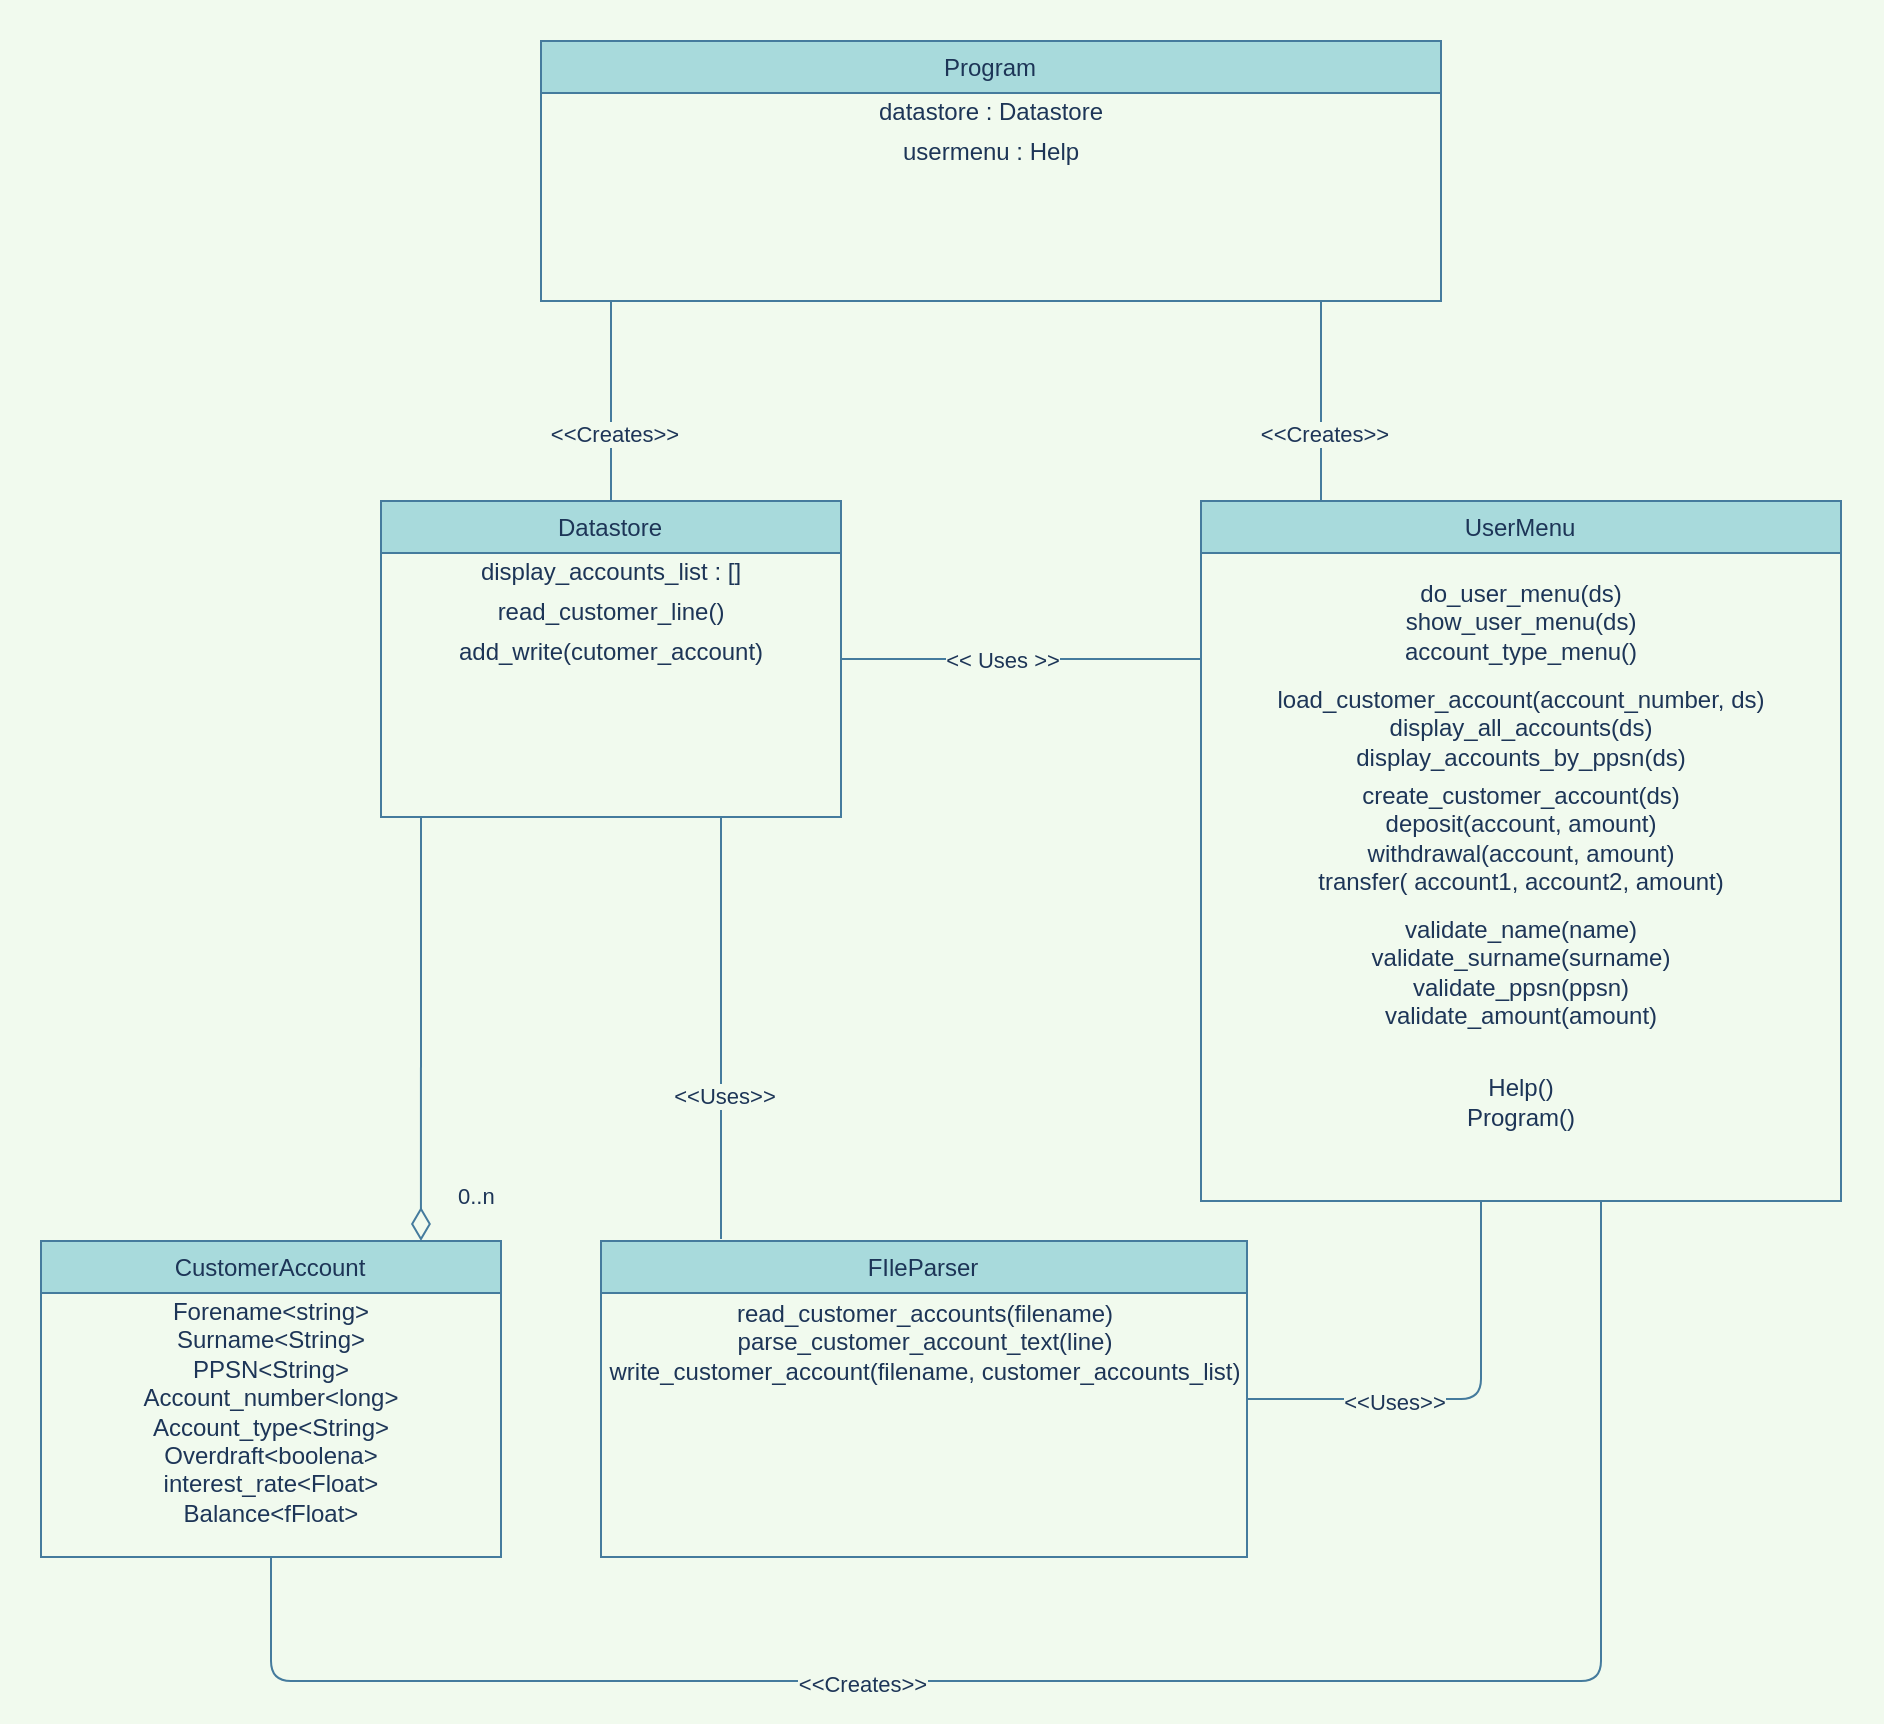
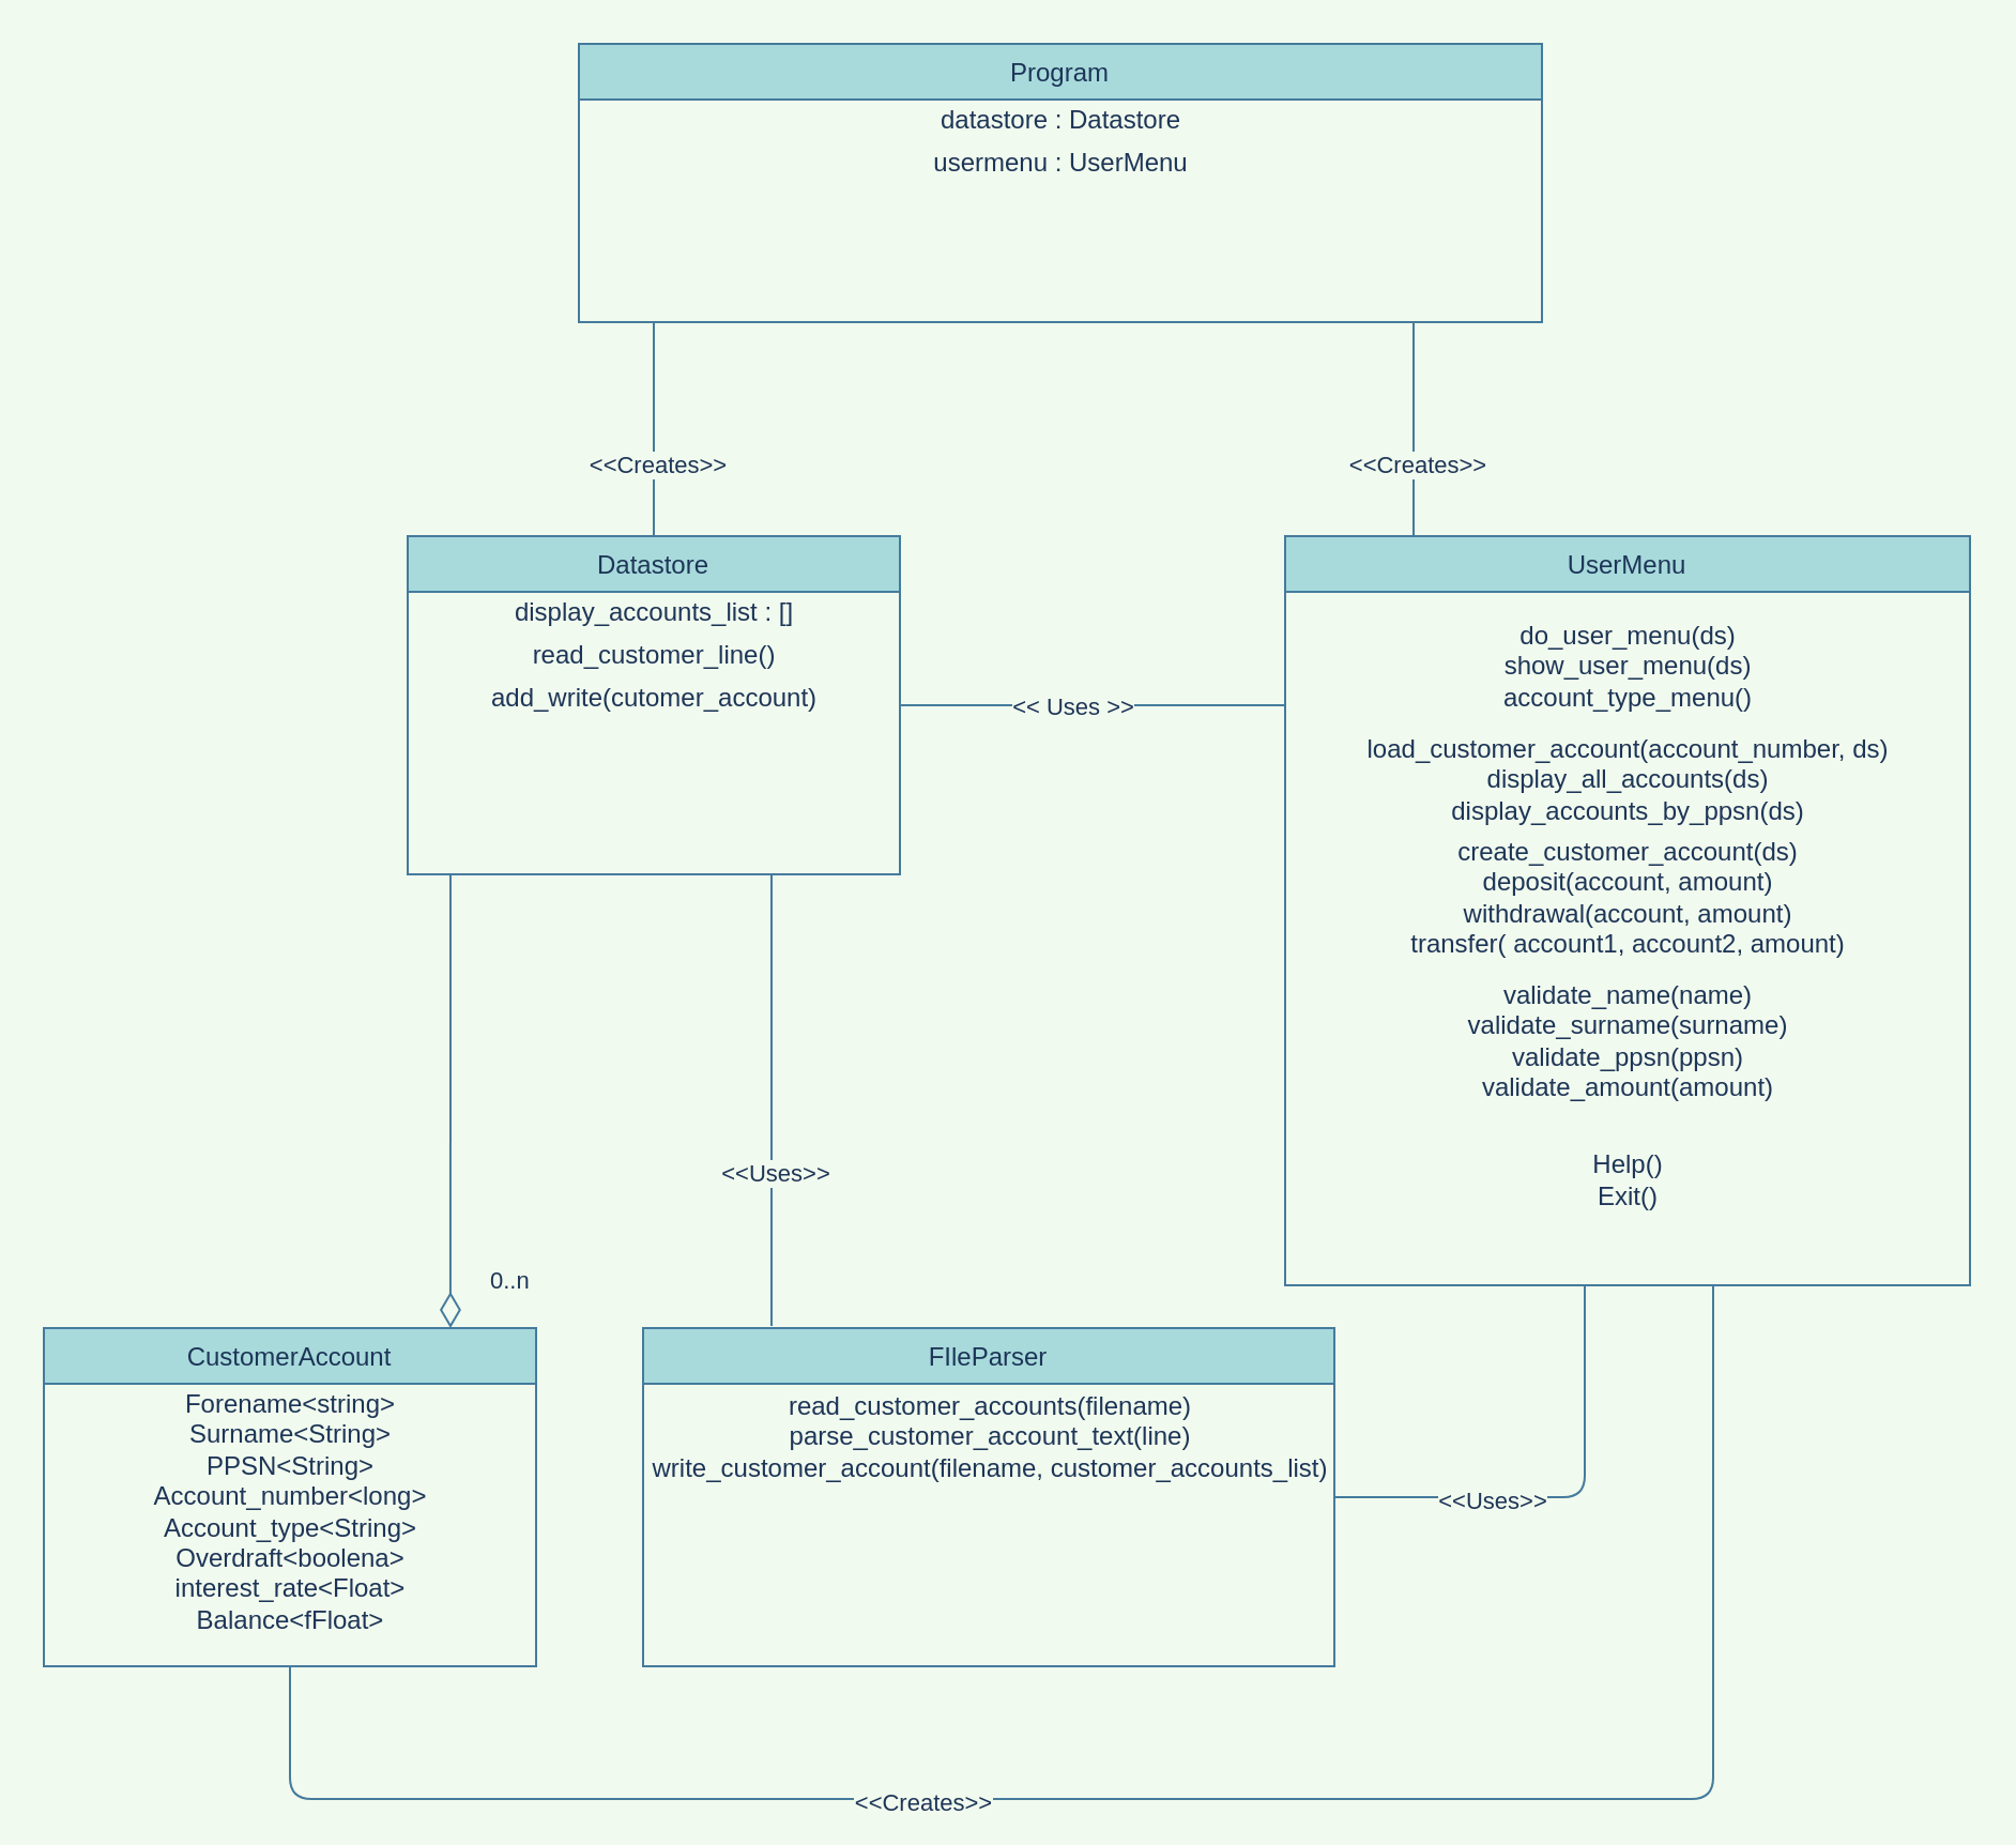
  <mxCell id="0" />
  <mxCell id="1" parent="0" />
  <mxCell id="2" value="Program" style="swimlane;fontStyle=0;align=center;verticalAlign=top;childLayout=stackLayout;horizontal=1;startSize=26;horizontalStack=0;resizeParent=1;resizeLast=0;collapsible=1;marginBottom=0;rounded=0;shadow=0;strokeWidth=1;fillColor=#A8DADC;strokeColor=#457B9D;fontColor=#1D3557;" parent="1" vertex="1"><mxGeometry x="270" y="20" width="450" height="130" as="geometry"><mxRectangle x="230" y="140" width="160" height="26" as="alternateBounds" /></mxGeometry></mxCell>
  <mxCell id="3" value="datastore : Datastore" style="text;html=1;align=center;verticalAlign=middle;resizable=0;points=[];autosize=1;strokeColor=none;fontColor=#1D3557;" parent="2" vertex="1"><mxGeometry y="26" width="450" height="20" as="geometry" /></mxCell>
- <mxCell id="4" value="usermenu : Help" style="text;html=1;align=center;verticalAlign=middle;resizable=0;points=[];autosize=1;strokeColor=none;fontColor=#1D3557;" parent="2" vertex="1"><mxGeometry y="46" width="450" height="20" as="geometry" /></mxCell>
+ <mxCell id="4" value="usermenu : UserMenu" style="text;html=1;align=center;verticalAlign=middle;resizable=0;points=[];autosize=1;strokeColor=none;fontColor=#1D3557;" parent="2" vertex="1"><mxGeometry y="46" width="450" height="20" as="geometry" /></mxCell>
  <mxCell id="5" value="Datastore" style="swimlane;fontStyle=0;align=center;verticalAlign=top;childLayout=stackLayout;horizontal=1;startSize=26;horizontalStack=0;resizeParent=1;resizeLast=0;collapsible=1;marginBottom=0;rounded=0;shadow=0;strokeWidth=1;fillColor=#A8DADC;strokeColor=#457B9D;fontColor=#1D3557;" parent="1" vertex="1"><mxGeometry x="190" y="250" width="230" height="158" as="geometry"><mxRectangle x="230" y="140" width="160" height="26" as="alternateBounds" /></mxGeometry></mxCell>
  <mxCell id="6" value="display_accounts_list : []" style="text;html=1;align=center;verticalAlign=middle;resizable=0;points=[];autosize=1;strokeColor=none;fontColor=#1D3557;" parent="5" vertex="1"><mxGeometry y="26" width="230" height="20" as="geometry" /></mxCell>
  <mxCell id="7" value="read_customer_line()" style="text;html=1;align=center;verticalAlign=middle;resizable=0;points=[];autosize=1;strokeColor=none;fontColor=#1D3557;" parent="5" vertex="1"><mxGeometry y="46" width="230" height="20" as="geometry" /></mxCell>
  <mxCell id="8" value="add_write(cutomer_account)" style="text;html=1;align=center;verticalAlign=middle;resizable=0;points=[];autosize=1;strokeColor=none;fontColor=#1D3557;" parent="5" vertex="1"><mxGeometry y="66" width="230" height="20" as="geometry" /></mxCell>
  <mxCell id="9" value="UserMenu" style="swimlane;fontStyle=0;align=center;verticalAlign=top;childLayout=stackLayout;horizontal=1;startSize=26;horizontalStack=0;resizeParent=1;resizeLast=0;collapsible=1;marginBottom=0;rounded=0;shadow=0;strokeWidth=1;fillColor=#A8DADC;strokeColor=#457B9D;fontColor=#1D3557;" parent="1" vertex="1"><mxGeometry x="600" y="250" width="320" height="350" as="geometry"><mxRectangle x="230" y="140" width="160" height="26" as="alternateBounds" /></mxGeometry></mxCell>
  <mxCell id="10" value="do_user_menu(ds)&lt;br&gt;show_user_menu(ds)&lt;br&gt;account_type_menu()&lt;br&gt;" style="text;html=1;align=center;verticalAlign=middle;resizable=0;points=[];autosize=2;strokeColor=none;spacingTop=20;fontColor=#1D3557;" parent="9" vertex="1"><mxGeometry y="26" width="320" height="50" as="geometry" /></mxCell>
  <mxCell id="11" value="load_customer_account(account_number, ds)&lt;br&gt;display_all_accounts(ds)&lt;br&gt;display_accounts_by_ppsn(ds)&lt;br&gt;" style="text;html=1;align=center;verticalAlign=middle;resizable=0;points=[];autosize=2;strokeColor=none;spacingTop=26;fontColor=#1D3557;" parent="9" vertex="1"><mxGeometry y="76" width="320" height="50" as="geometry" /></mxCell>
  <mxCell id="12" value="create_customer_account(ds)&lt;br&gt;deposit(account, amount)&lt;br&gt;withdrawal(account, amount)&lt;br&gt;transfer( account1, account2, amount)" style="text;html=1;align=center;verticalAlign=middle;resizable=0;points=[];autosize=3;strokeColor=none;spacingTop=26;fontColor=#1D3557;" parent="9" vertex="1"><mxGeometry y="126" width="320" height="60" as="geometry" /></mxCell>
  <mxCell id="13" value="validate_name(name)&lt;br&gt;validate_surname(surname)&lt;br&gt;validate_ppsn(ppsn)&lt;br&gt;validate_amount(amount)" style="text;html=1;align=center;verticalAlign=middle;resizable=0;points=[];autosize=1;strokeColor=none;spacingTop=20;fontColor=#1D3557;" parent="9" vertex="1"><mxGeometry y="186" width="320" height="80" as="geometry" /></mxCell>
- <mxCell id="14" value="Help()&lt;br&gt;Program()&lt;br&gt;" style="text;html=1;align=center;verticalAlign=middle;resizable=0;points=[];autosize=1;strokeColor=none;spacingTop=20;fontColor=#1D3557;" parent="9" vertex="1"><mxGeometry y="266" width="320" height="50" as="geometry" /></mxCell>
+ <mxCell id="14" value="Help()&lt;br&gt;Exit()&lt;br&gt;" style="text;html=1;align=center;verticalAlign=middle;resizable=0;points=[];autosize=1;strokeColor=none;spacingTop=20;fontColor=#1D3557;" parent="9" vertex="1"><mxGeometry y="266" width="320" height="50" as="geometry" /></mxCell>
  <mxCell id="15" value="CustomerAccount" style="swimlane;fontStyle=0;align=center;verticalAlign=top;childLayout=stackLayout;horizontal=1;startSize=26;horizontalStack=0;resizeParent=1;resizeLast=0;collapsible=1;marginBottom=0;rounded=0;shadow=0;strokeWidth=1;fillColor=#A8DADC;strokeColor=#457B9D;fontColor=#1D3557;" parent="1" vertex="1"><mxGeometry x="20" y="620" width="230" height="158" as="geometry"><mxRectangle x="230" y="140" width="160" height="26" as="alternateBounds" /></mxGeometry></mxCell>
  <mxCell id="16" value="Forename&amp;lt;string&amp;gt;&lt;br&gt;Surname&amp;lt;String&amp;gt;&lt;br&gt;PPSN&amp;lt;String&amp;gt;&lt;br&gt;Account_number&amp;lt;long&amp;gt;&lt;br&gt;Account_type&amp;lt;String&amp;gt;&lt;br&gt;Overdraft&amp;lt;boolena&amp;gt;&lt;br&gt;interest_rate&amp;lt;Float&amp;gt;&lt;br&gt;Balance&amp;lt;fFloat&amp;gt;" style="text;html=1;align=center;verticalAlign=middle;resizable=0;points=[];autosize=1;strokeColor=none;fontColor=#1D3557;" parent="15" vertex="1"><mxGeometry y="26" width="230" height="120" as="geometry" /></mxCell>
  <mxCell id="17" value="FIleParser" style="swimlane;fontStyle=0;align=center;verticalAlign=top;childLayout=stackLayout;horizontal=1;startSize=26;horizontalStack=0;resizeParent=1;resizeLast=0;collapsible=1;marginBottom=0;rounded=0;shadow=0;strokeWidth=1;fillColor=#A8DADC;strokeColor=#457B9D;fontColor=#1D3557;" parent="1" vertex="1"><mxGeometry x="300" y="620" width="323" height="158" as="geometry"><mxRectangle x="230" y="140" width="160" height="26" as="alternateBounds" /></mxGeometry></mxCell>
  <mxCell id="18" value="read_customer_accounts(filename)&lt;br&gt;parse_customer_account_text(line)&lt;br&gt;write_customer_account(filename, customer_accounts_list)" style="text;html=1;align=center;verticalAlign=middle;resizable=0;points=[];autosize=1;strokeColor=none;fontColor=#1D3557;" parent="17" vertex="1"><mxGeometry y="26" width="323" height="50" as="geometry" /></mxCell>
  <mxCell id="19" value="" style="endArrow=none;html=1;exitX=0.5;exitY=0;exitDx=0;exitDy=0;labelBackgroundColor=#F1FAEE;strokeColor=#457B9D;fontColor=#1D3557;" parent="1" source="5" edge="1"><mxGeometry width="50" height="50" relative="1" as="geometry"><mxPoint x="450" y="410" as="sourcePoint" /><mxPoint x="305" y="150" as="targetPoint" /></mxGeometry></mxCell>
  <mxCell id="20" value="&amp;lt;&amp;lt;Creates&amp;gt;&amp;gt;" style="edgeLabel;html=1;align=center;verticalAlign=middle;resizable=0;points=[];labelBackgroundColor=#F1FAEE;fontColor=#1D3557;" parent="19" vertex="1" connectable="0"><mxGeometry x="-0.32" y="-1" relative="1" as="geometry"><mxPoint as="offset" /></mxGeometry></mxCell>
  <mxCell id="21" value="" style="endArrow=none;html=1;exitX=0.5;exitY=0;exitDx=0;exitDy=0;labelBackgroundColor=#F1FAEE;strokeColor=#457B9D;fontColor=#1D3557;" parent="1" edge="1"><mxGeometry width="50" height="50" relative="1" as="geometry"><mxPoint x="660" y="250" as="sourcePoint" /><mxPoint x="660" y="150" as="targetPoint" /></mxGeometry></mxCell>
  <mxCell id="22" value="&amp;lt;&amp;lt;Creates&amp;gt;&amp;gt;" style="edgeLabel;html=1;align=center;verticalAlign=middle;resizable=0;points=[];labelBackgroundColor=#F1FAEE;fontColor=#1D3557;" parent="21" vertex="1" connectable="0"><mxGeometry x="-0.32" y="-1" relative="1" as="geometry"><mxPoint as="offset" /></mxGeometry></mxCell>
  <mxCell id="23" value="" style="endArrow=none;html=1;exitX=1;exitY=0.5;exitDx=0;exitDy=0;labelBackgroundColor=#F1FAEE;strokeColor=#457B9D;fontColor=#1D3557;" parent="1" source="5" edge="1"><mxGeometry width="50" height="50" relative="1" as="geometry"><mxPoint x="450" y="410" as="sourcePoint" /><mxPoint x="600" y="329" as="targetPoint" /></mxGeometry></mxCell>
  <mxCell id="24" value="&amp;lt;&amp;lt; Uses &amp;gt;&amp;gt;" style="edgeLabel;html=1;align=center;verticalAlign=middle;resizable=0;points=[];labelBackgroundColor=#F1FAEE;fontColor=#1D3557;" parent="23" vertex="1" connectable="0"><mxGeometry x="-0.322" y="1" relative="1" as="geometry"><mxPoint x="19" y="1" as="offset" /></mxGeometry></mxCell>
  <mxCell id="25" value="0..n" style="endArrow=none;html=1;endSize=12;startArrow=diamondThin;startSize=14;startFill=0;align=left;verticalAlign=bottom;strokeWidth=1;endFill=0;entryX=0.75;entryY=1;entryDx=0;entryDy=0;exitX=0.826;exitY=0;exitDx=0;exitDy=0;exitPerimeter=0;labelBackgroundColor=#F1FAEE;strokeColor=#457B9D;fontColor=#1D3557;" parent="1" source="15" edge="1"><mxGeometry x="-0.873" y="-17" relative="1" as="geometry"><mxPoint x="210" y="480" as="sourcePoint" /><mxPoint x="210" y="408" as="targetPoint" /><mxPoint as="offset" /></mxGeometry></mxCell>
  <mxCell id="26" value="" style="endArrow=none;html=1;labelBackgroundColor=#F1FAEE;strokeColor=#457B9D;fontColor=#1D3557;" parent="1" edge="1"><mxGeometry width="50" height="50" relative="1" as="geometry"><mxPoint x="360" y="619" as="sourcePoint" /><mxPoint x="360" y="408" as="targetPoint" /></mxGeometry></mxCell>
  <mxCell id="27" value="&amp;lt;&amp;lt;Uses&amp;gt;&amp;gt;" style="edgeLabel;html=1;align=center;verticalAlign=middle;resizable=0;points=[];labelBackgroundColor=#F1FAEE;fontColor=#1D3557;" parent="26" vertex="1" connectable="0"><mxGeometry x="-0.32" y="-1" relative="1" as="geometry"><mxPoint as="offset" /></mxGeometry></mxCell>
  <mxCell id="28" value="" style="endArrow=none;html=1;exitX=1;exitY=0.5;exitDx=0;exitDy=0;labelBackgroundColor=#F1FAEE;strokeColor=#457B9D;fontColor=#1D3557;" parent="1" source="17" edge="1"><mxGeometry width="50" height="50" relative="1" as="geometry"><mxPoint x="640.01" y="548.05" as="sourcePoint" /><mxPoint x="740" y="600" as="targetPoint" /><Array as="points"><mxPoint x="740" y="699" /></Array></mxGeometry></mxCell>
  <mxCell id="29" value="&amp;lt;&amp;lt;Uses&amp;gt;&amp;gt;" style="edgeLabel;html=1;align=center;verticalAlign=middle;resizable=0;points=[];labelBackgroundColor=#F1FAEE;fontColor=#1D3557;" parent="28" vertex="1" connectable="0"><mxGeometry x="-0.32" y="-1" relative="1" as="geometry"><mxPoint as="offset" /></mxGeometry></mxCell>
  <mxCell id="30" value="" style="endArrow=none;html=1;exitX=0.5;exitY=1;exitDx=0;exitDy=0;labelBackgroundColor=#F1FAEE;strokeColor=#457B9D;fontColor=#1D3557;" parent="1" source="15" edge="1"><mxGeometry width="50" height="50" relative="1" as="geometry"><mxPoint x="630" y="699" as="sourcePoint" /><mxPoint x="800" y="600" as="targetPoint" /><Array as="points"><mxPoint x="135" y="840" /><mxPoint x="800" y="840" /></Array></mxGeometry></mxCell>
  <mxCell id="31" value="&amp;lt;&amp;lt;Creates&amp;gt;&amp;gt;" style="edgeLabel;html=1;align=center;verticalAlign=middle;resizable=0;points=[];labelBackgroundColor=#F1FAEE;fontColor=#1D3557;" parent="30" vertex="1" connectable="0"><mxGeometry x="-0.32" y="-1" relative="1" as="geometry"><mxPoint x="28" as="offset" /></mxGeometry></mxCell>
